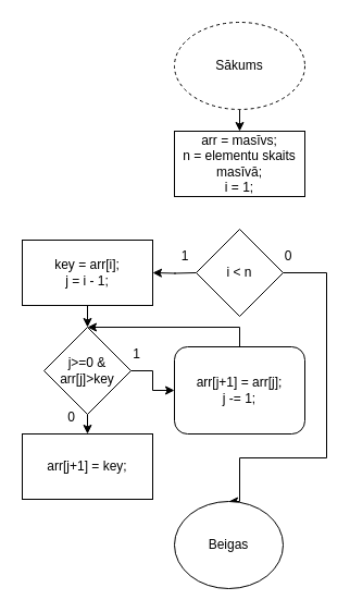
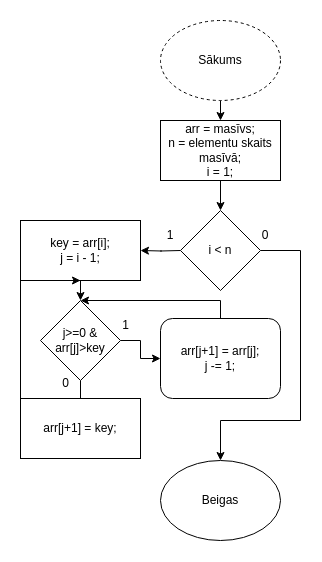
  <mxCell id="0" />
  <mxCell id="1" parent="0" />
  <mxCell id="2" style="edgeStyle=orthogonalEdgeStyle;rounded=0;orthogonalLoop=1;jettySize=auto;html=1;exitX=0.5;exitY=1;exitDx=0;exitDy=0;" edge="1" parent="1" source="3"><mxGeometry relative="1" as="geometry"><mxPoint x="220" y="120" as="targetPoint" /></mxGeometry></mxCell>
  <mxCell id="3" value="Sākums" style="ellipse;whiteSpace=wrap;html=1;dashed=1;" vertex="1" parent="1"><mxGeometry x="160" y="20" width="120" height="80" as="geometry" /></mxCell>
+ <mxCell id="4" style="edgeStyle=orthogonalEdgeStyle;rounded=0;orthogonalLoop=1;jettySize=auto;html=1;exitX=0.5;exitY=1;exitDx=0;exitDy=0;entryX=0.5;entryY=0;entryDx=0;entryDy=0;" edge="1" parent="1" source="5" target="8"><mxGeometry relative="1" as="geometry"><mxPoint x="220" y="200" as="targetPoint" /></mxGeometry></mxCell>
  <mxCell id="5" value="&lt;div&gt;arr = masīvs;&lt;br&gt;&lt;/div&gt;&lt;div&gt;n = elementu skaits masīvā;&lt;/div&gt;&lt;div&gt;i = 1;&lt;/div&gt;" style="rounded=0;whiteSpace=wrap;html=1;" vertex="1" parent="1"><mxGeometry x="160" y="120" width="120" height="60" as="geometry" /></mxCell>
  <mxCell id="6" style="edgeStyle=orthogonalEdgeStyle;rounded=0;orthogonalLoop=1;jettySize=auto;html=1;exitX=0;exitY=0.5;exitDx=0;exitDy=0;" edge="1" parent="1"><mxGeometry relative="1" as="geometry"><mxPoint x="140" y="250" as="targetPoint" /><mxPoint x="180" y="250" as="sourcePoint" /></mxGeometry></mxCell>
  <mxCell id="7" style="edgeStyle=orthogonalEdgeStyle;rounded=0;orthogonalLoop=1;jettySize=auto;html=1;exitX=1;exitY=0.5;exitDx=0;exitDy=0;entryX=0.5;entryY=0;entryDx=0;entryDy=0;" edge="1" parent="1" target="9"><mxGeometry relative="1" as="geometry"><mxPoint x="260" y="250" as="sourcePoint" /><Array as="points"><mxPoint x="300" y="250" /><mxPoint x="300" y="420" /><mxPoint x="220" y="420" /></Array></mxGeometry></mxCell>
  <mxCell id="8" value="i &amp;lt; n" style="rhombus;whiteSpace=wrap;html=1;" vertex="1" parent="1"><mxGeometry x="180" y="210" width="80" height="80" as="geometry" /></mxCell>
- <mxCell id="9" value="&lt;div&gt;Beigas&lt;/div&gt;" style="ellipse;whiteSpace=wrap;html=1;" vertex="1" parent="1"><mxGeometry x="160" y="460" width="100" height="80" as="geometry" /></mxCell>
+ <mxCell id="9" value="&lt;div&gt;Beigas&lt;/div&gt;" style="ellipse;whiteSpace=wrap;html=1;" vertex="1" parent="1"><mxGeometry x="160" y="460" width="120" height="80" as="geometry" /></mxCell>
  <mxCell id="10" value="0" style="text;html=1;align=center;verticalAlign=middle;whiteSpace=wrap;rounded=0;" vertex="1" parent="1"><mxGeometry x="240" y="220" width="50" height="30" as="geometry" /></mxCell>
  <mxCell id="11" value="&lt;div&gt;1&lt;/div&gt;" style="text;html=1;align=center;verticalAlign=middle;whiteSpace=wrap;rounded=0;" vertex="1" parent="1"><mxGeometry x="140" y="220" width="60" height="30" as="geometry" /></mxCell>
  <mxCell id="12" style="edgeStyle=orthogonalEdgeStyle;rounded=0;orthogonalLoop=1;jettySize=auto;html=1;exitX=0.5;exitY=1;exitDx=0;exitDy=0;" edge="1" parent="1" source="13"><mxGeometry relative="1" as="geometry"><mxPoint x="80" y="300" as="targetPoint" /></mxGeometry></mxCell>
  <mxCell id="13" value="&lt;div&gt;key = arr[i];&lt;/div&gt;&lt;div&gt;j = i - 1;&lt;br&gt;&lt;/div&gt;" style="rounded=0;whiteSpace=wrap;html=1;" vertex="1" parent="1"><mxGeometry x="20" y="220" width="120" height="60" as="geometry" /></mxCell>
  <mxCell id="14" style="edgeStyle=orthogonalEdgeStyle;rounded=0;orthogonalLoop=1;jettySize=auto;html=1;exitX=1;exitY=0.5;exitDx=0;exitDy=0;entryX=0;entryY=0.5;entryDx=0;entryDy=0;" edge="1" parent="1" source="16" target="19"><mxGeometry relative="1" as="geometry" /></mxCell>
- <mxCell id="15" style="edgeStyle=orthogonalEdgeStyle;rounded=0;orthogonalLoop=1;jettySize=auto;html=1;exitX=0.5;exitY=1;exitDx=0;exitDy=0;entryX=0.5;entryY=0;entryDx=0;entryDy=0;" edge="1" parent="1" source="16" target="21"><mxGeometry relative="1" as="geometry" /></mxCell>
+ <mxCell id="15" style="edgeStyle=orthogonalEdgeStyle;rounded=0;orthogonalLoop=1;jettySize=auto;html=1;exitX=0.5;exitY=1;exitDx=0;exitDy=0;" edge="1" parent="1" source="16" target="13"><mxGeometry relative="1" as="geometry" /></mxCell>
  <mxCell id="16" value="j&amp;gt;=0 &amp;amp; arr[j]&amp;gt;key" style="rhombus;whiteSpace=wrap;html=1;" vertex="1" parent="1"><mxGeometry x="40" y="300" width="80" height="80" as="geometry" /></mxCell>
  <mxCell id="17" value="1" style="text;html=1;align=center;verticalAlign=middle;resizable=0;points=[];autosize=1;strokeColor=none;fillColor=none;" vertex="1" parent="1"><mxGeometry x="110" y="310" width="30" height="30" as="geometry" /></mxCell>
  <mxCell id="18" style="edgeStyle=orthogonalEdgeStyle;rounded=0;orthogonalLoop=1;jettySize=auto;html=1;exitX=0.5;exitY=0;exitDx=0;exitDy=0;entryX=0.5;entryY=0;entryDx=0;entryDy=0;" edge="1" parent="1" source="19" target="16"><mxGeometry relative="1" as="geometry"><Array as="points"><mxPoint x="220" y="300" /></Array></mxGeometry></mxCell>
  <mxCell id="19" value="&lt;div&gt;arr[j+1] = arr[j];&lt;/div&gt;&lt;div&gt;j -= 1;&lt;br&gt;&lt;/div&gt;" style="whiteSpace=wrap;html=1;rounded=1;" vertex="1" parent="1"><mxGeometry x="160" y="318" width="120" height="80" as="geometry" /></mxCell>
  <mxCell id="20" value="0" style="text;html=1;align=center;verticalAlign=middle;resizable=0;points=[];autosize=1;strokeColor=none;fillColor=none;" vertex="1" parent="1"><mxGeometry x="50" y="368" width="30" height="30" as="geometry" /></mxCell>
  <mxCell id="21" value="arr[j+1] = key;" style="rounded=0;whiteSpace=wrap;html=1;" vertex="1" parent="1"><mxGeometry x="20" y="398" width="120" height="60" as="geometry" /></mxCell>
